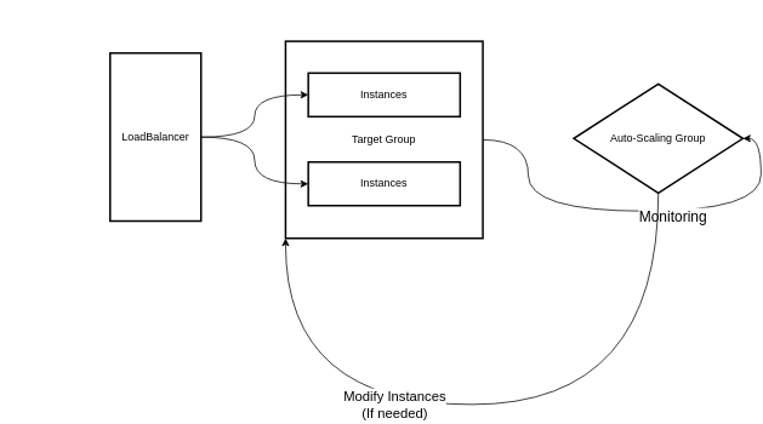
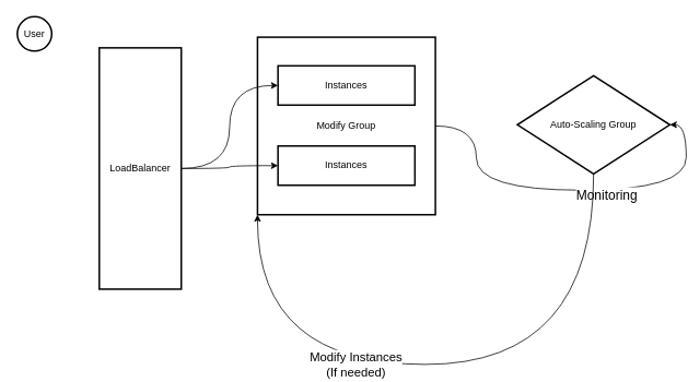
  <mxCell id="0" />
  <mxCell id="1" parent="0" />
  <mxCell id="2" style="edgeStyle=orthogonalEdgeStyle;rounded=0;orthogonalLoop=1;jettySize=auto;html=1;entryX=1;entryY=0.5;entryDx=0;entryDy=0;curved=1;" edge="1" parent="1" source="4" target="13"><mxGeometry relative="1" as="geometry" /></mxCell>
  <mxCell id="3" value="&lt;font style=&quot;font-size: 16px;&quot;&gt;Monitoring&lt;/font&gt;" style="edgeLabel;html=1;align=center;verticalAlign=middle;resizable=0;points=[];" vertex="1" connectable="0" parent="2"><mxGeometry x="0.183" y="-5" relative="1" as="geometry"><mxPoint as="offset" /></mxGeometry></mxCell>
- <mxCell id="4" value="Target Group" style="whiteSpace=wrap;strokeWidth=2;" parent="1" vertex="1"><mxGeometry x="313" y="45" width="217" height="217" as="geometry" /></mxCell>
+ <mxCell id="4" value="Modify Group" style="whiteSpace=wrap;strokeWidth=2;" parent="1" vertex="1"><mxGeometry x="313" y="45" width="217" height="217" as="geometry" /></mxCell>
  <mxCell id="5" style="edgeStyle=orthogonalEdgeStyle;rounded=0;orthogonalLoop=1;jettySize=auto;html=1;exitX=1;exitY=0.5;exitDx=0;exitDy=0;curved=1;" edge="1" parent="1" source="7" target="9"><mxGeometry relative="1" as="geometry" /></mxCell>
  <mxCell id="6" style="edgeStyle=orthogonalEdgeStyle;rounded=0;orthogonalLoop=1;jettySize=auto;html=1;entryX=0;entryY=0.5;entryDx=0;entryDy=0;curved=1;" edge="1" parent="1" source="7" target="10"><mxGeometry relative="1" as="geometry" /></mxCell>
- <mxCell id="7" value="LoadBalancer" style="whiteSpace=wrap;strokeWidth=2;" parent="1" vertex="1"><mxGeometry x="120" y="58" width="100" height="185" as="geometry" /></mxCell>
+ <mxCell id="7" value="LoadBalancer" style="whiteSpace=wrap;strokeWidth=2;" parent="1" vertex="1"><mxGeometry x="120" y="58" width="100" height="295" as="geometry" /></mxCell>
+ <mxCell id="8" value="User" style="ellipse;aspect=fixed;strokeWidth=2;whiteSpace=wrap;" parent="1" vertex="1"><mxGeometry x="20" y="20" width="42" height="42" as="geometry" /></mxCell>
  <mxCell id="9" value="Instances" style="whiteSpace=wrap;strokeWidth=2;" parent="1" vertex="1"><mxGeometry x="338" y="80" width="167" height="48" as="geometry" /></mxCell>
  <mxCell id="10" value="Instances" style="whiteSpace=wrap;strokeWidth=2;" parent="1" vertex="1"><mxGeometry x="338" y="178" width="167" height="48" as="geometry" /></mxCell>
  <mxCell id="11" style="edgeStyle=orthogonalEdgeStyle;rounded=0;orthogonalLoop=1;jettySize=auto;html=1;entryX=0;entryY=1;entryDx=0;entryDy=0;curved=1;" edge="1" parent="1" source="13" target="4"><mxGeometry relative="1" as="geometry"><Array as="points"><mxPoint x="313" y="445" /></Array></mxGeometry></mxCell>
  <mxCell id="12" value="&lt;font style=&quot;font-size: 15px;&quot;&gt;Modify&amp;nbsp;&lt;/font&gt;&lt;span style=&quot;text-wrap-mode: wrap; background-color: rgb(251, 251, 251);&quot;&gt;&lt;font style=&quot;font-size: 15px;&quot;&gt;Instances&lt;/font&gt;&lt;/span&gt;&lt;div style=&quot;font-size: 15px;&quot;&gt;&lt;font style=&quot;font-size: 15px;&quot;&gt;(If needed)&lt;/font&gt;&lt;/div&gt;" style="edgeLabel;html=1;align=center;verticalAlign=middle;resizable=0;points=[];" vertex="1" connectable="0" parent="11"><mxGeometry x="0.269" y="-1" relative="1" as="geometry"><mxPoint as="offset" /></mxGeometry></mxCell>
  <mxCell id="13" value="Auto-Scaling Group" style="rhombus;strokeWidth=2;whiteSpace=wrap;" parent="1" vertex="1"><mxGeometry x="630" y="92" width="186" height="120" as="geometry" /></mxCell>
